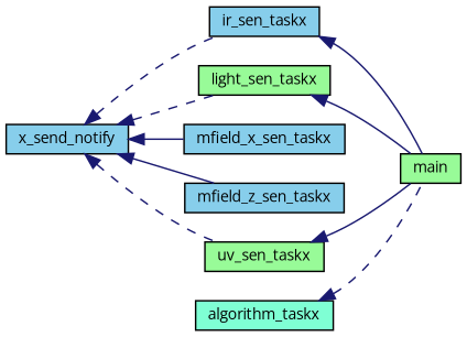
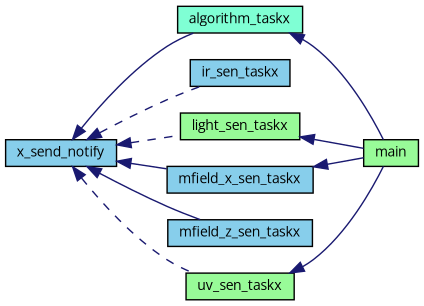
  digraph {
    fontname="Open Sans"
    rankdir=LR
    node [color=black fillcolor=skyblue fontname="Open Sans" fontsize=10 shape=record style=filled]
    edge [color=midnightblue dir=back fontname="Open Sans" fontsize=10 labelfontname=Helvetica labelfontsize=10 style=solid]
    n1 [fontcolor=black height=0.2 label=x_send_notify width=0.4]
    n2 [fillcolor=aquamarine height=0.2 label=algorithm_taskx width=0.4]
    n3 [height=0.2 label=ir_sen_taskx width=0.4]
    n4 [fillcolor=palegreen height=0.2 label=light_sen_taskx width=0.4]
    n5 [height=0.2 label=mfield_x_sen_taskx width=0.4]
    n6 [height=0.2 label=mfield_z_sen_taskx width=0.4]
    n7 [fillcolor=palegreen height=0.2 label=uv_sen_taskx width=0.4]
    n8 [fillcolor=palegreen height=0.2 label=main width=0.4]
+   n1 -> n2
    n1 -> n3 [style=dashed]
    n1 -> n4 [style=dashed]
    n1 -> n5
    n1 -> n6
    n1 -> n7 [style=dashed]
-   n2 -> n8 [style=dashed]
-   n3 -> n8
+   n2 -> n8
+   n5 -> n8
    n4 -> n8
    n7 -> n8
  }
